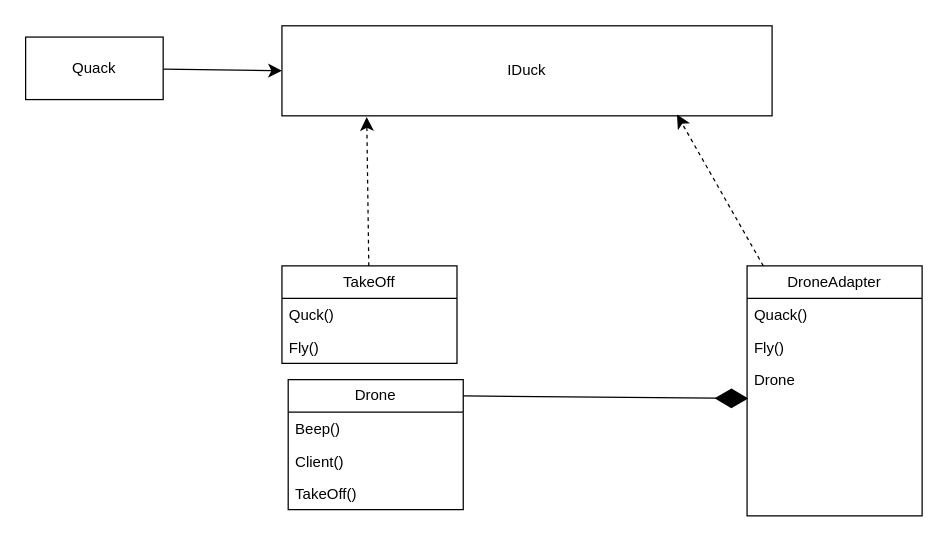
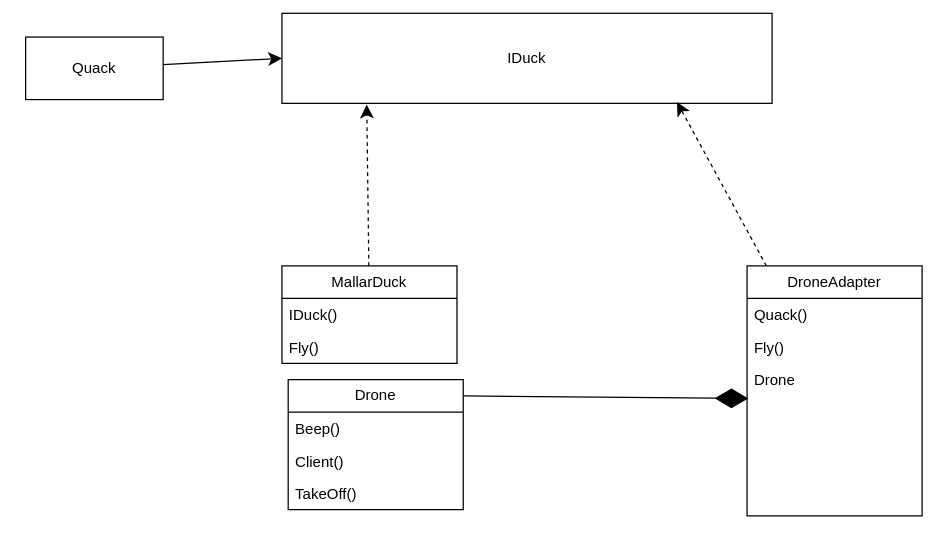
  <mxCell id="0" />
  <mxCell id="1" parent="0" />
- <mxCell id="2" value="IDuck" style="html=1;whiteSpace=wrap;" vertex="1" parent="1"><mxGeometry x="225" y="20" width="392" height="72" as="geometry" /></mxCell>
- <mxCell id="3" value="TakeOff" style="swimlane;fontStyle=0;childLayout=stackLayout;horizontal=1;startSize=26;fillColor=none;horizontalStack=0;resizeParent=1;resizeParentMax=0;resizeLast=0;collapsible=1;marginBottom=0;whiteSpace=wrap;html=1;" vertex="1" parent="1"><mxGeometry x="225" y="212" width="140" height="78" as="geometry" /></mxCell>
- <mxCell id="4" value="Quck()" style="text;strokeColor=none;fillColor=none;align=left;verticalAlign=top;spacingLeft=4;spacingRight=4;overflow=hidden;rotatable=0;points=[[0,0.5],[1,0.5]];portConstraint=eastwest;whiteSpace=wrap;html=1;" vertex="1" parent="3"><mxGeometry y="26" width="140" height="26" as="geometry" /></mxCell>
+ <mxCell id="2" value="IDuck" style="html=1;whiteSpace=wrap;" vertex="1" parent="1"><mxGeometry x="225" y="10" width="392" height="72" as="geometry" /></mxCell>
+ <mxCell id="3" value="MallarDuck" style="swimlane;fontStyle=0;childLayout=stackLayout;horizontal=1;startSize=26;fillColor=none;horizontalStack=0;resizeParent=1;resizeParentMax=0;resizeLast=0;collapsible=1;marginBottom=0;whiteSpace=wrap;html=1;" vertex="1" parent="1"><mxGeometry x="225" y="212" width="140" height="78" as="geometry" /></mxCell>
+ <mxCell id="4" value="IDuck()" style="text;strokeColor=none;fillColor=none;align=left;verticalAlign=top;spacingLeft=4;spacingRight=4;overflow=hidden;rotatable=0;points=[[0,0.5],[1,0.5]];portConstraint=eastwest;whiteSpace=wrap;html=1;" vertex="1" parent="3"><mxGeometry y="26" width="140" height="26" as="geometry" /></mxCell>
  <mxCell id="5" value="Fly()" style="text;strokeColor=none;fillColor=none;align=left;verticalAlign=top;spacingLeft=4;spacingRight=4;overflow=hidden;rotatable=0;points=[[0,0.5],[1,0.5]];portConstraint=eastwest;whiteSpace=wrap;html=1;" vertex="1" parent="3"><mxGeometry y="52" width="140" height="26" as="geometry" /></mxCell>
  <mxCell id="6" value="DroneAdapter" style="swimlane;fontStyle=0;childLayout=stackLayout;horizontal=1;startSize=26;fillColor=none;horizontalStack=0;resizeParent=1;resizeParentMax=0;resizeLast=0;collapsible=1;marginBottom=0;whiteSpace=wrap;html=1;" vertex="1" parent="1"><mxGeometry x="597" y="212" width="140" height="200" as="geometry" /></mxCell>
  <mxCell id="7" value="Quack()" style="text;strokeColor=none;fillColor=none;align=left;verticalAlign=top;spacingLeft=4;spacingRight=4;overflow=hidden;rotatable=0;points=[[0,0.5],[1,0.5]];portConstraint=eastwest;whiteSpace=wrap;html=1;" vertex="1" parent="6"><mxGeometry y="26" width="140" height="26" as="geometry" /></mxCell>
  <mxCell id="8" value="Fly()" style="text;strokeColor=none;fillColor=none;align=left;verticalAlign=top;spacingLeft=4;spacingRight=4;overflow=hidden;rotatable=0;points=[[0,0.5],[1,0.5]];portConstraint=eastwest;whiteSpace=wrap;html=1;" vertex="1" parent="6"><mxGeometry y="52" width="140" height="26" as="geometry" /></mxCell>
  <mxCell id="9" value="Drone" style="text;strokeColor=none;fillColor=none;align=left;verticalAlign=top;spacingLeft=4;spacingRight=4;overflow=hidden;rotatable=0;points=[[0,0.5],[1,0.5]];portConstraint=eastwest;whiteSpace=wrap;html=1;" vertex="1" parent="6"><mxGeometry y="78" width="140" height="122" as="geometry" /></mxCell>
  <mxCell id="10" style="edgeStyle=none;curved=1;rounded=0;orthogonalLoop=1;jettySize=auto;html=1;entryX=0.173;entryY=1.014;entryDx=0;entryDy=0;entryPerimeter=0;fontSize=12;startSize=8;endSize=8;dashed=1;" edge="1" parent="1" source="3" target="2"><mxGeometry relative="1" as="geometry" /></mxCell>
  <mxCell id="11" style="edgeStyle=none;curved=1;rounded=0;orthogonalLoop=1;jettySize=auto;html=1;entryX=0.806;entryY=0.986;entryDx=0;entryDy=0;entryPerimeter=0;fontSize=12;startSize=8;endSize=8;dashed=1;" edge="1" parent="1" source="6" target="2"><mxGeometry relative="1" as="geometry" /></mxCell>
  <mxCell id="12" value="Drone" style="swimlane;fontStyle=0;childLayout=stackLayout;horizontal=1;startSize=26;fillColor=none;horizontalStack=0;resizeParent=1;resizeParentMax=0;resizeLast=0;collapsible=1;marginBottom=0;whiteSpace=wrap;html=1;" vertex="1" parent="1"><mxGeometry x="230" y="303" width="140" height="104" as="geometry" /></mxCell>
  <mxCell id="13" value="Beep()" style="text;strokeColor=none;fillColor=none;align=left;verticalAlign=top;spacingLeft=4;spacingRight=4;overflow=hidden;rotatable=0;points=[[0,0.5],[1,0.5]];portConstraint=eastwest;whiteSpace=wrap;html=1;" vertex="1" parent="12"><mxGeometry y="26" width="140" height="26" as="geometry" /></mxCell>
  <mxCell id="14" value="Client()" style="text;strokeColor=none;fillColor=none;align=left;verticalAlign=top;spacingLeft=4;spacingRight=4;overflow=hidden;rotatable=0;points=[[0,0.5],[1,0.5]];portConstraint=eastwest;whiteSpace=wrap;html=1;" vertex="1" parent="12"><mxGeometry y="52" width="140" height="26" as="geometry" /></mxCell>
  <mxCell id="15" value="TakeOff()" style="text;strokeColor=none;fillColor=none;align=left;verticalAlign=top;spacingLeft=4;spacingRight=4;overflow=hidden;rotatable=0;points=[[0,0.5],[1,0.5]];portConstraint=eastwest;whiteSpace=wrap;html=1;" vertex="1" parent="12"><mxGeometry y="78" width="140" height="26" as="geometry" /></mxCell>
  <mxCell id="16" value="" style="endArrow=diamondThin;endFill=1;endSize=24;html=1;rounded=0;fontSize=12;curved=1;entryX=0.007;entryY=0.23;entryDx=0;entryDy=0;entryPerimeter=0;" edge="1" parent="1" target="9"><mxGeometry width="160" relative="1" as="geometry"><mxPoint x="370" y="316" as="sourcePoint" /><mxPoint x="530" y="316" as="targetPoint" /></mxGeometry></mxCell>
  <mxCell id="17" style="edgeStyle=none;curved=1;rounded=0;orthogonalLoop=1;jettySize=auto;html=1;entryX=0;entryY=0.5;entryDx=0;entryDy=0;fontSize=12;startSize=8;endSize=8;" edge="1" parent="1" source="18" target="2"><mxGeometry relative="1" as="geometry" /></mxCell>
  <mxCell id="18" value="Quack" style="html=1;whiteSpace=wrap;" vertex="1" parent="1"><mxGeometry x="20" y="29" width="110" height="50" as="geometry" /></mxCell>
